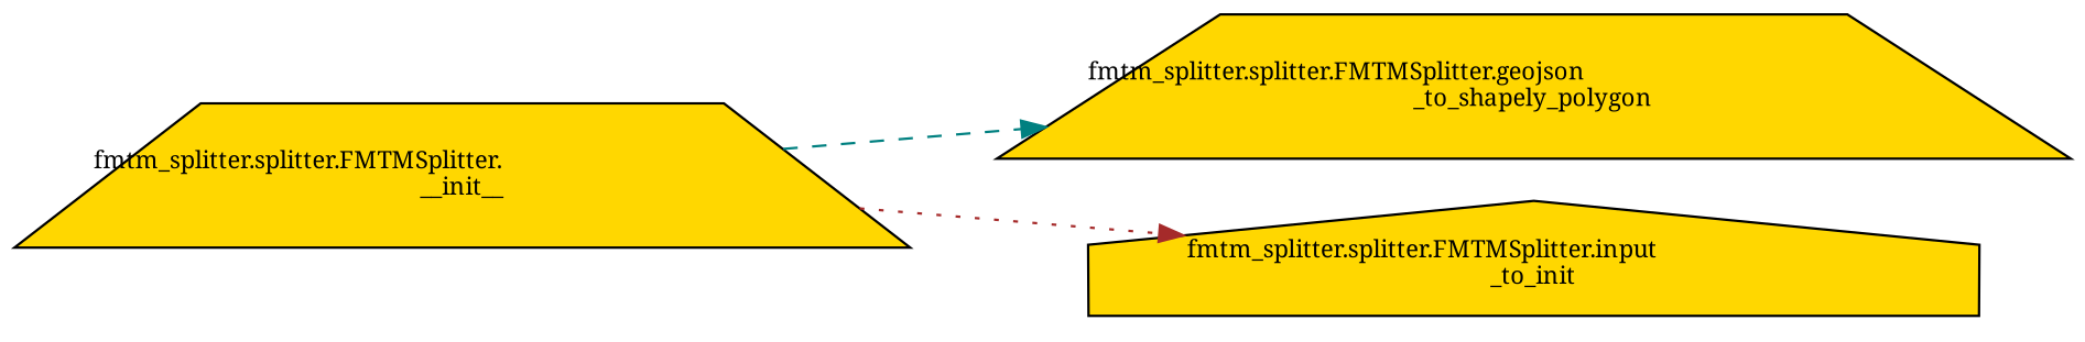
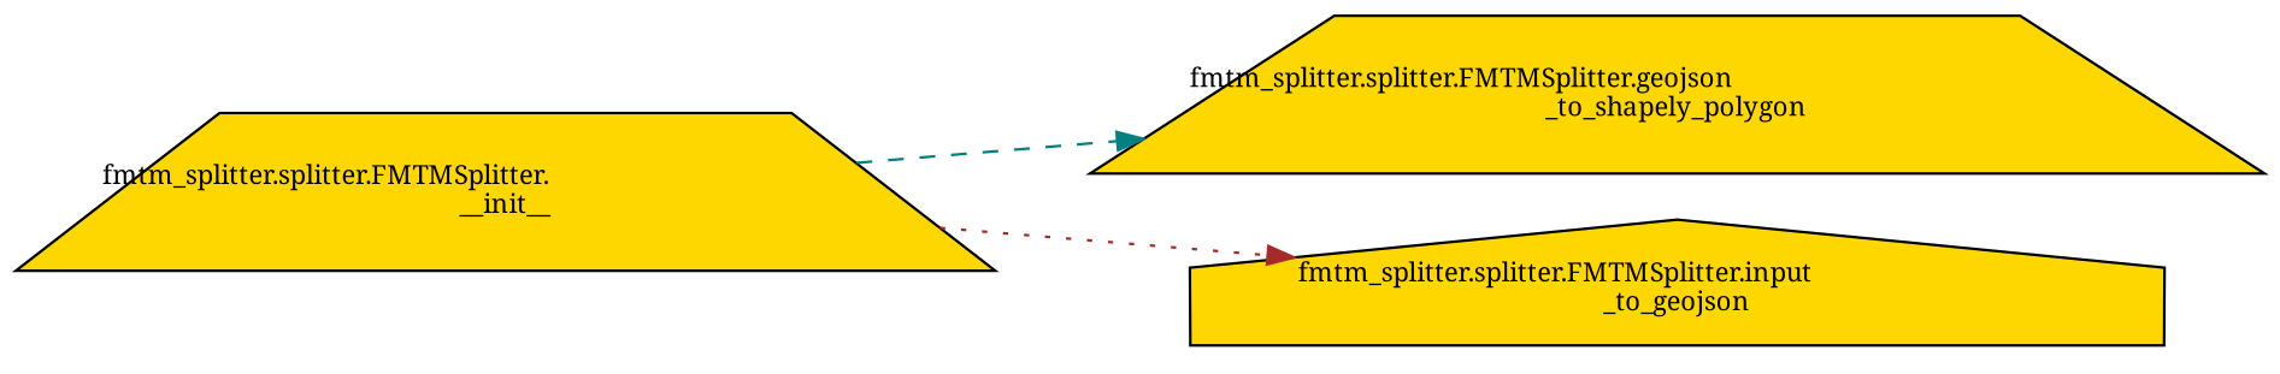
  digraph {
    rankdir=LR
    fontname="Noto Serif"
    node [color=black fillcolor=gold fontname="Noto Serif" fontsize=10 shape=trapezium style=filled]
    edge [fontname="Noto Serif" fontsize=10 labelfontname=Helvetica labelfontsize=10]
    n1 [fontcolor=black height=0.2 label="fmtm_splitter.splitter.FMTMSplitter.\l__init__" width=0.4]
    n2 [height=0.2 label="fmtm_splitter.splitter.FMTMSplitter.geojson\l_to_shapely_polygon" width=0.4]
-   n3 [height=0.2 label="fmtm_splitter.splitter.FMTMSplitter.input\l_to_init" shape=house width=0.4]
+   n3 [height=0.2 label="fmtm_splitter.splitter.FMTMSplitter.input\l_to_geojson" shape=house width=0.4]
    n1 -> n2 [color=teal style=dashed]
    n1 -> n3 [color=brown style=dotted]
  }
